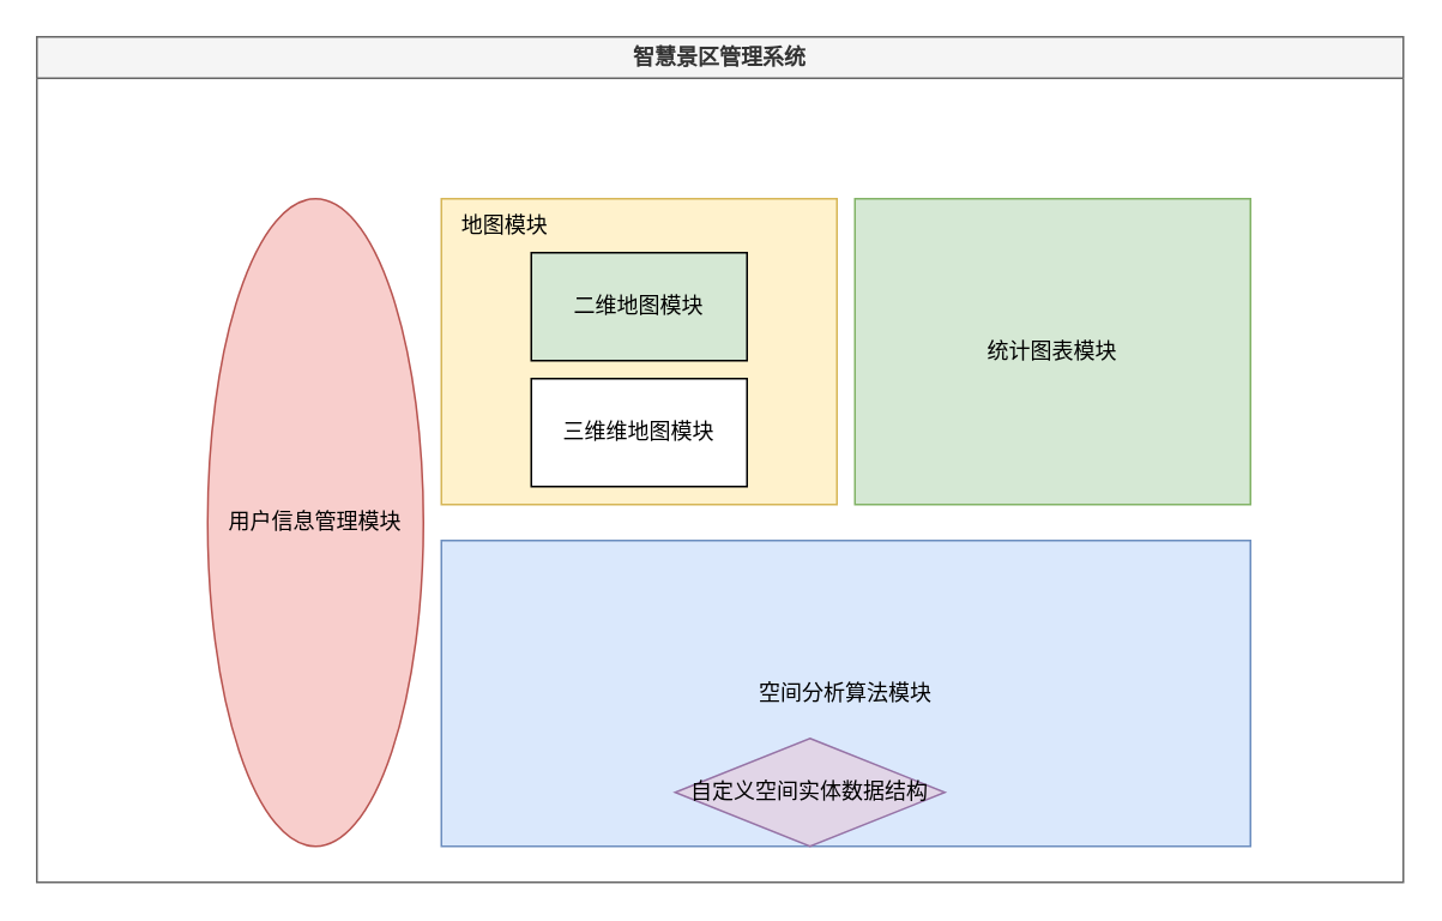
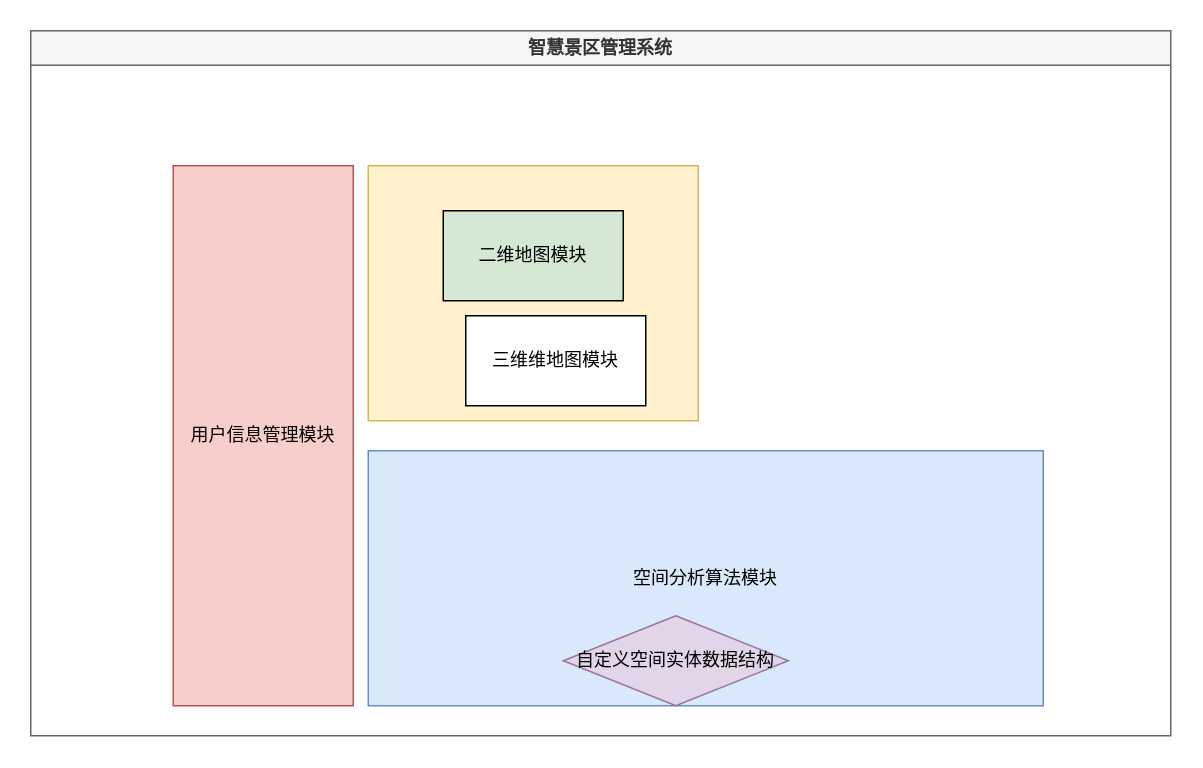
  <mxCell id="0" />
  <mxCell id="1" parent="0" />
  <mxCell id="2" value="智慧景区管理系统" style="swimlane;whiteSpace=wrap;html=1;fillColor=#f5f5f5;fontColor=#333333;strokeColor=#666666;" vertex="1" parent="1"><mxGeometry x="20" y="20" width="760" height="470" as="geometry" /></mxCell>
  <mxCell id="3" value="空间分析算法模块" style="rounded=0;whiteSpace=wrap;html=1;fillColor=#dae8fc;strokeColor=#6c8ebf;" vertex="1" parent="2"><mxGeometry x="225" y="280" width="450" height="170" as="geometry" /></mxCell>
  <mxCell id="4" value="自定义空间实体数据结构" style="rhombus;whiteSpace=wrap;html=1;fillColor=#e1d5e7;strokeColor=#9673a6;" vertex="1" parent="2"><mxGeometry x="355" y="390" width="150" height="60" as="geometry" /></mxCell>
  <mxCell id="5" value="" style="rounded=0;whiteSpace=wrap;html=1;fillColor=#fff2cc;strokeColor=#d6b656;" vertex="1" parent="2"><mxGeometry x="225" y="90" width="220" height="170" as="geometry" /></mxCell>
- <mxCell id="6" value="地图模块" style="text;html=1;align=center;verticalAlign=middle;resizable=0;points=[];autosize=1;strokeColor=none;fillColor=none;" vertex="1" parent="2"><mxGeometry x="225" y="90" width="70" height="30" as="geometry" /></mxCell>
- <mxCell id="7" value="统计图表模块" style="rounded=0;whiteSpace=wrap;html=1;fillColor=#d5e8d4;strokeColor=#82b366;" vertex="1" parent="2"><mxGeometry x="455" y="90" width="220" height="170" as="geometry" /></mxCell>
  <mxCell id="8" value="二维地图模块" style="rounded=0;whiteSpace=wrap;html=1;fillColor=#d5e8d4;" vertex="1" parent="2"><mxGeometry x="275" y="120" width="120" height="60" as="geometry" /></mxCell>
- <mxCell id="9" value="三维维地图模块" style="rounded=0;whiteSpace=wrap;html=1;" vertex="1" parent="2"><mxGeometry x="275" y="190" width="120" height="60" as="geometry" /></mxCell>
- <mxCell id="10" value="用户信息管理模块" style="ellipse;whiteSpace=wrap;html=1;fillColor=#f8cecc;strokeColor=#b85450;" vertex="1" parent="2"><mxGeometry x="95" y="90" width="120" height="360" as="geometry" /></mxCell>
+ <mxCell id="9" value="三维维地图模块" style="rounded=0;whiteSpace=wrap;html=1;" vertex="1" parent="2"><mxGeometry x="290" y="190" width="120" height="60" as="geometry" /></mxCell>
+ <mxCell id="10" value="用户信息管理模块" style="rounded=0;whiteSpace=wrap;html=1;fillColor=#f8cecc;strokeColor=#b85450;" vertex="1" parent="2"><mxGeometry x="95" y="90" width="120" height="360" as="geometry" /></mxCell>
